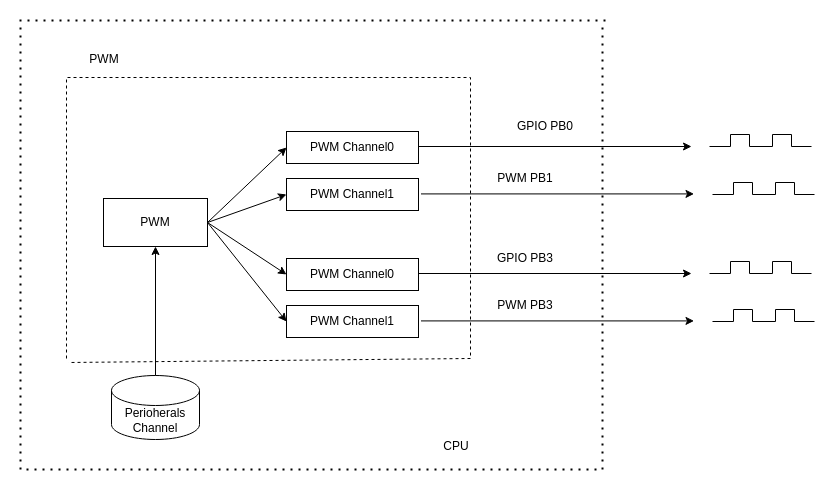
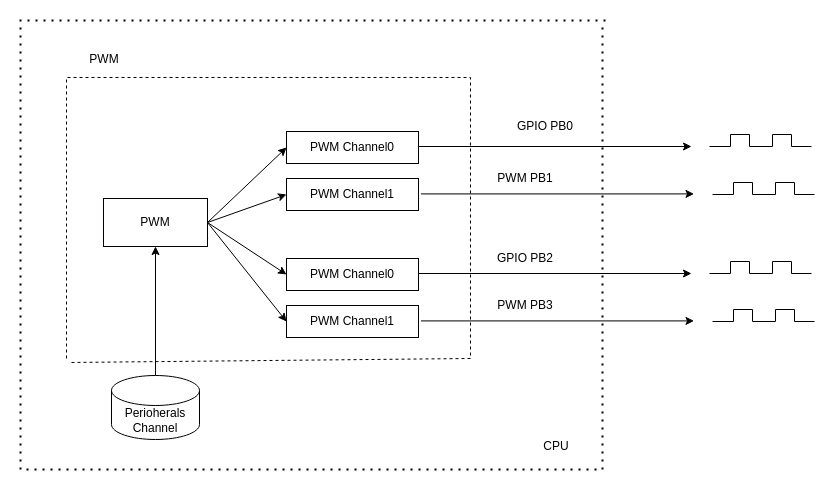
  <mxCell id="0" />
  <mxCell id="1" parent="0" />
  <mxCell id="2" style="rounded=0;orthogonalLoop=1;jettySize=auto;html=1;exitX=1;exitY=0.5;exitDx=0;exitDy=0;entryX=0;entryY=0.5;entryDx=0;entryDy=0;" edge="1" parent="1" source="4" target="21"><mxGeometry relative="1" as="geometry" /></mxCell>
  <mxCell id="3" style="rounded=0;orthogonalLoop=1;jettySize=auto;html=1;entryX=0;entryY=0.5;entryDx=0;entryDy=0;exitX=1;exitY=0.5;exitDx=0;exitDy=0;" edge="1" parent="1" source="4" target="22"><mxGeometry relative="1" as="geometry" /></mxCell>
  <mxCell id="4" value="PWM" style="rounded=0;whiteSpace=wrap;html=1;" parent="1" vertex="1"><mxGeometry x="103" y="198" width="104" height="48" as="geometry" /></mxCell>
  <mxCell id="5" value="Perioherals&lt;div&gt;Channel&lt;/div&gt;" style="shape=cylinder3;whiteSpace=wrap;html=1;boundedLbl=1;backgroundOutline=1;size=15;" parent="1" vertex="1"><mxGeometry x="111" y="375" width="88" height="64" as="geometry" /></mxCell>
  <mxCell id="6" value="" style="endArrow=classic;html=1;rounded=0;exitX=0.5;exitY=0;exitDx=0;exitDy=0;exitPerimeter=0;entryX=0.5;entryY=1;entryDx=0;entryDy=0;" parent="1" source="5" target="4" edge="1"><mxGeometry width="50" height="50" relative="1" as="geometry"><mxPoint x="152" y="292" as="sourcePoint" /><mxPoint x="202" y="242" as="targetPoint" /></mxGeometry></mxCell>
  <mxCell id="7" value="PWM Channel0" style="rounded=0;whiteSpace=wrap;html=1;" parent="1" vertex="1"><mxGeometry x="286" y="131" width="132" height="32" as="geometry" /></mxCell>
  <mxCell id="8" value="PWM Channel1" style="rounded=0;whiteSpace=wrap;html=1;" parent="1" vertex="1"><mxGeometry x="286" y="178" width="132" height="32" as="geometry" /></mxCell>
  <mxCell id="9" value="" style="endArrow=classic;html=1;rounded=0;exitX=1;exitY=0.5;exitDx=0;exitDy=0;entryX=0;entryY=0.5;entryDx=0;entryDy=0;" parent="1" source="4" target="7" edge="1"><mxGeometry width="50" height="50" relative="1" as="geometry"><mxPoint x="477" y="273" as="sourcePoint" /><mxPoint x="527" y="223" as="targetPoint" /><Array as="points" /></mxGeometry></mxCell>
  <mxCell id="10" value="" style="endArrow=classic;html=1;rounded=0;exitX=1;exitY=0.5;exitDx=0;exitDy=0;entryX=0;entryY=0.5;entryDx=0;entryDy=0;" parent="1" source="4" target="8" edge="1"><mxGeometry width="50" height="50" relative="1" as="geometry"><mxPoint x="216" y="322" as="sourcePoint" /><mxPoint x="266" y="272" as="targetPoint" /></mxGeometry></mxCell>
  <mxCell id="11" value="GPIO PB0" style="text;html=1;align=center;verticalAlign=middle;whiteSpace=wrap;rounded=0;" parent="1" vertex="1"><mxGeometry x="515" y="111" width="60" height="30" as="geometry" /></mxCell>
  <mxCell id="12" value="" style="endArrow=none;dashed=1;html=1;rounded=0;" parent="1" edge="1"><mxGeometry width="50" height="50" relative="1" as="geometry"><mxPoint x="66" y="358" as="sourcePoint" /><mxPoint x="68" y="362" as="targetPoint" /><Array as="points"><mxPoint x="66" y="77" /><mxPoint x="470" y="77" /><mxPoint x="470" y="358" /></Array></mxGeometry></mxCell>
  <mxCell id="13" value="PWM" style="text;html=1;align=center;verticalAlign=middle;whiteSpace=wrap;rounded=0;" parent="1" vertex="1"><mxGeometry x="74" y="44" width="60" height="30" as="geometry" /></mxCell>
  <mxCell id="14" value="" style="endArrow=none;dashed=1;html=1;dashPattern=1 3;strokeWidth=2;rounded=0;" parent="1" edge="1"><mxGeometry width="50" height="50" relative="1" as="geometry"><mxPoint x="602" y="27" as="sourcePoint" /><mxPoint x="605" y="20" as="targetPoint" /><Array as="points"><mxPoint x="602" y="469" /><mxPoint x="20" y="469" /><mxPoint x="20" y="20" /></Array></mxGeometry></mxCell>
- <mxCell id="15" value="CPU" style="text;html=1;align=center;verticalAlign=middle;whiteSpace=wrap;rounded=0;" parent="1" vertex="1"><mxGeometry x="426" y="431" width="60" height="30" as="geometry" /></mxCell>
+ <mxCell id="15" value="CPU" style="text;html=1;align=center;verticalAlign=middle;whiteSpace=wrap;rounded=0;" parent="1" vertex="1"><mxGeometry x="526" y="431" width="60" height="30" as="geometry" /></mxCell>
  <mxCell id="16" value="" style="endArrow=none;html=1;rounded=0;" parent="1" edge="1"><mxGeometry width="50" height="50" relative="1" as="geometry"><mxPoint x="709" y="146" as="sourcePoint" /><mxPoint x="811" y="146" as="targetPoint" /><Array as="points"><mxPoint x="730" y="146" /><mxPoint x="730" y="134" /><mxPoint x="749" y="134" /><mxPoint x="749" y="146" /><mxPoint x="772" y="146" /><mxPoint x="772" y="134" /><mxPoint x="791" y="134" /><mxPoint x="791" y="146" /></Array></mxGeometry></mxCell>
  <mxCell id="17" value="" style="endArrow=classic;html=1;rounded=0;exitX=1;exitY=0.5;exitDx=0;exitDy=0;" parent="1" edge="1"><mxGeometry width="50" height="50" relative="1" as="geometry"><mxPoint x="418" y="146" as="sourcePoint" /><mxPoint x="691" y="146" as="targetPoint" /></mxGeometry></mxCell>
  <mxCell id="18" value="" style="endArrow=none;html=1;rounded=0;" parent="1" edge="1"><mxGeometry width="50" height="50" relative="1" as="geometry"><mxPoint x="814" y="194" as="sourcePoint" /><mxPoint x="712" y="194" as="targetPoint" /><Array as="points"><mxPoint x="794" y="194" /><mxPoint x="794" y="182" /><mxPoint x="775" y="182" /><mxPoint x="775" y="194" /><mxPoint x="752" y="194" /><mxPoint x="752" y="182" /><mxPoint x="733" y="182" /><mxPoint x="733" y="194" /></Array></mxGeometry></mxCell>
  <mxCell id="19" value="" style="endArrow=classic;html=1;rounded=0;exitX=1;exitY=0.5;exitDx=0;exitDy=0;" parent="1" edge="1"><mxGeometry width="50" height="50" relative="1" as="geometry"><mxPoint x="420.5" y="193.41" as="sourcePoint" /><mxPoint x="693.5" y="193.41" as="targetPoint" /></mxGeometry></mxCell>
  <mxCell id="20" value="PWM PB1" style="text;html=1;align=center;verticalAlign=middle;whiteSpace=wrap;rounded=0;" parent="1" vertex="1"><mxGeometry x="486" y="163" width="78" height="30" as="geometry" /></mxCell>
  <mxCell id="21" value="PWM Channel0" style="rounded=0;whiteSpace=wrap;html=1;" vertex="1" parent="1"><mxGeometry x="286" y="258" width="132" height="32" as="geometry" /></mxCell>
  <mxCell id="22" value="PWM Channel1" style="rounded=0;whiteSpace=wrap;html=1;" vertex="1" parent="1"><mxGeometry x="286" y="305" width="132" height="32" as="geometry" /></mxCell>
- <mxCell id="23" value="GPIO PB3" style="text;html=1;align=center;verticalAlign=middle;whiteSpace=wrap;rounded=0;" vertex="1" parent="1"><mxGeometry x="495" y="243" width="60" height="30" as="geometry" /></mxCell>
+ <mxCell id="23" value="GPIO PB2" style="text;html=1;align=center;verticalAlign=middle;whiteSpace=wrap;rounded=0;" vertex="1" parent="1"><mxGeometry x="495" y="243" width="60" height="30" as="geometry" /></mxCell>
  <mxCell id="24" value="" style="endArrow=none;html=1;rounded=0;" edge="1" parent="1"><mxGeometry width="50" height="50" relative="1" as="geometry"><mxPoint x="709" y="273" as="sourcePoint" /><mxPoint x="811" y="273" as="targetPoint" /><Array as="points"><mxPoint x="730" y="273" /><mxPoint x="730" y="261" /><mxPoint x="749" y="261" /><mxPoint x="749" y="273" /><mxPoint x="772" y="273" /><mxPoint x="772" y="261" /><mxPoint x="791" y="261" /><mxPoint x="791" y="273" /></Array></mxGeometry></mxCell>
  <mxCell id="25" value="" style="endArrow=classic;html=1;rounded=0;exitX=1;exitY=0.5;exitDx=0;exitDy=0;" edge="1" parent="1"><mxGeometry width="50" height="50" relative="1" as="geometry"><mxPoint x="418" y="273" as="sourcePoint" /><mxPoint x="691" y="273" as="targetPoint" /></mxGeometry></mxCell>
  <mxCell id="26" value="" style="endArrow=none;html=1;rounded=0;" edge="1" parent="1"><mxGeometry width="50" height="50" relative="1" as="geometry"><mxPoint x="814" y="321" as="sourcePoint" /><mxPoint x="712" y="321" as="targetPoint" /><Array as="points"><mxPoint x="794" y="321" /><mxPoint x="794" y="309" /><mxPoint x="775" y="309" /><mxPoint x="775" y="321" /><mxPoint x="752" y="321" /><mxPoint x="752" y="309" /><mxPoint x="733" y="309" /><mxPoint x="733" y="321" /></Array></mxGeometry></mxCell>
  <mxCell id="27" value="" style="endArrow=classic;html=1;rounded=0;exitX=1;exitY=0.5;exitDx=0;exitDy=0;" edge="1" parent="1"><mxGeometry width="50" height="50" relative="1" as="geometry"><mxPoint x="420.5" y="320.41" as="sourcePoint" /><mxPoint x="693.5" y="320.41" as="targetPoint" /></mxGeometry></mxCell>
  <mxCell id="28" value="PWM PB3" style="text;html=1;align=center;verticalAlign=middle;whiteSpace=wrap;rounded=0;" vertex="1" parent="1"><mxGeometry x="486" y="290" width="78" height="30" as="geometry" /></mxCell>
